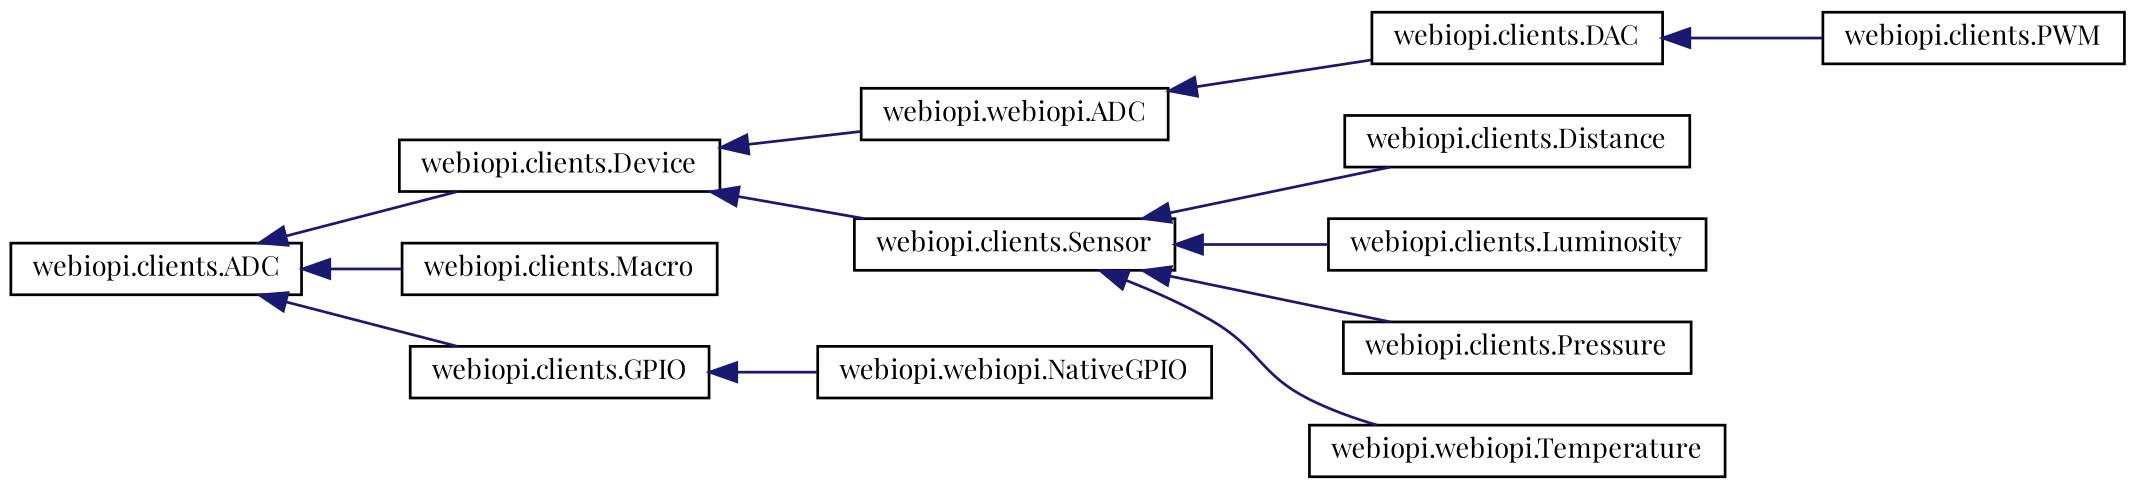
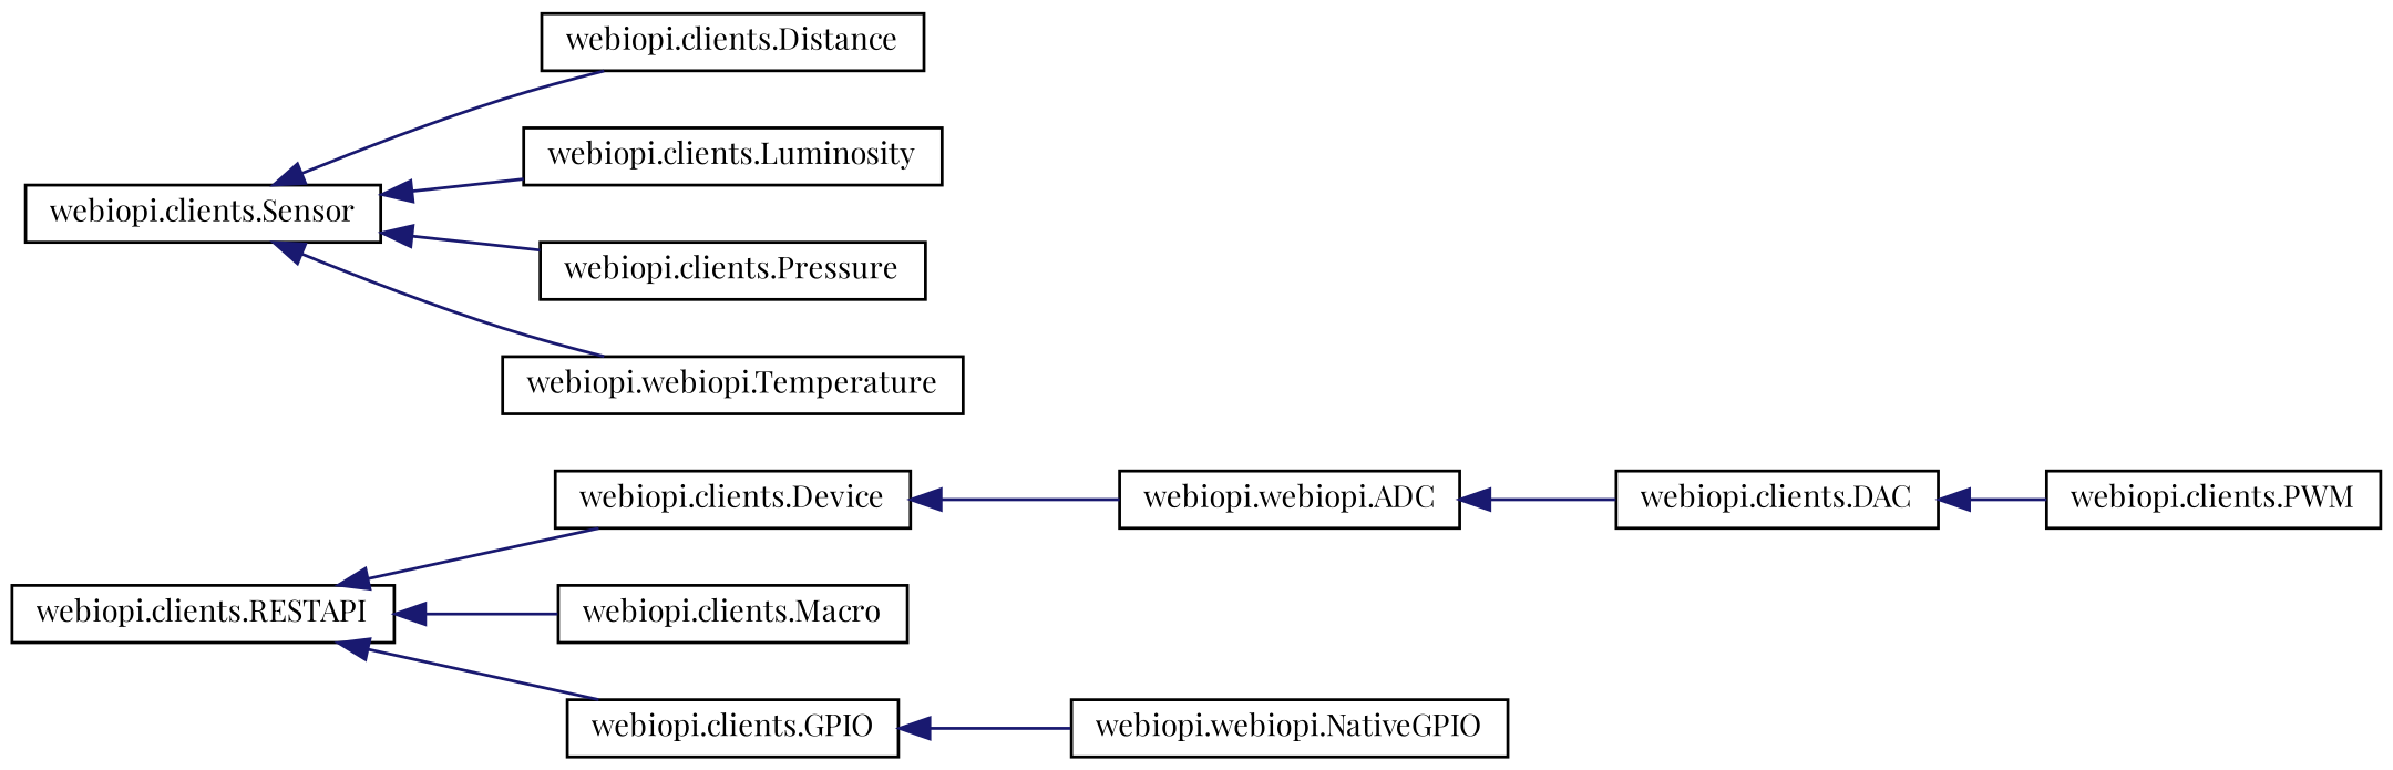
  digraph {
    fontname="Playfair Display"
    rankdir=LR
    node [color=black fillcolor=white fontname="Playfair Display" fontsize=10 shape=record style=filled]
    edge [color=midnightblue dir=back fontname="Playfair Display" fontsize=10 labelfontname=Helvetica labelfontsize=10 style=solid]
-   n1 [height=0.2 label="webiopi.clients.ADC" width=0.4]
+   n1 [height=0.2 label="webiopi.clients.RESTAPI" width=0.4]
    n2 [height=0.2 label="webiopi.clients.Device" width=0.4]
    n3 [height=0.2 label="webiopi.clients.Macro" width=0.4]
    n4 [height=0.2 label="webiopi.clients.GPIO" width=0.4]
    n5 [height=0.2 label="webiopi.webiopi.ADC" width=0.4]
    n6 [height=0.2 label="webiopi.clients.Sensor" width=0.4]
    n7 [height=0.2 label="webiopi.clients.DAC" width=0.4]
    n8 [height=0.2 label="webiopi.webiopi.NativeGPIO" width=0.4]
    n9 [height=0.2 label="webiopi.clients.Distance" width=0.4]
    n10 [height=0.2 label="webiopi.clients.Luminosity" width=0.4]
    n11 [height=0.2 label="webiopi.clients.Pressure" width=0.4]
    n12 [height=0.2 label="webiopi.webiopi.Temperature" width=0.4]
    n13 [height=0.2 label="webiopi.clients.PWM" width=0.4]
    n1 -> n2
    n1 -> n3
    n1 -> n4
    n2 -> n5
-   n2 -> n6
    n4 -> n8
    n5 -> n7
    n6 -> n9
    n6 -> n10
    n6 -> n11
    n6 -> n12
    n7 -> n13
  }
